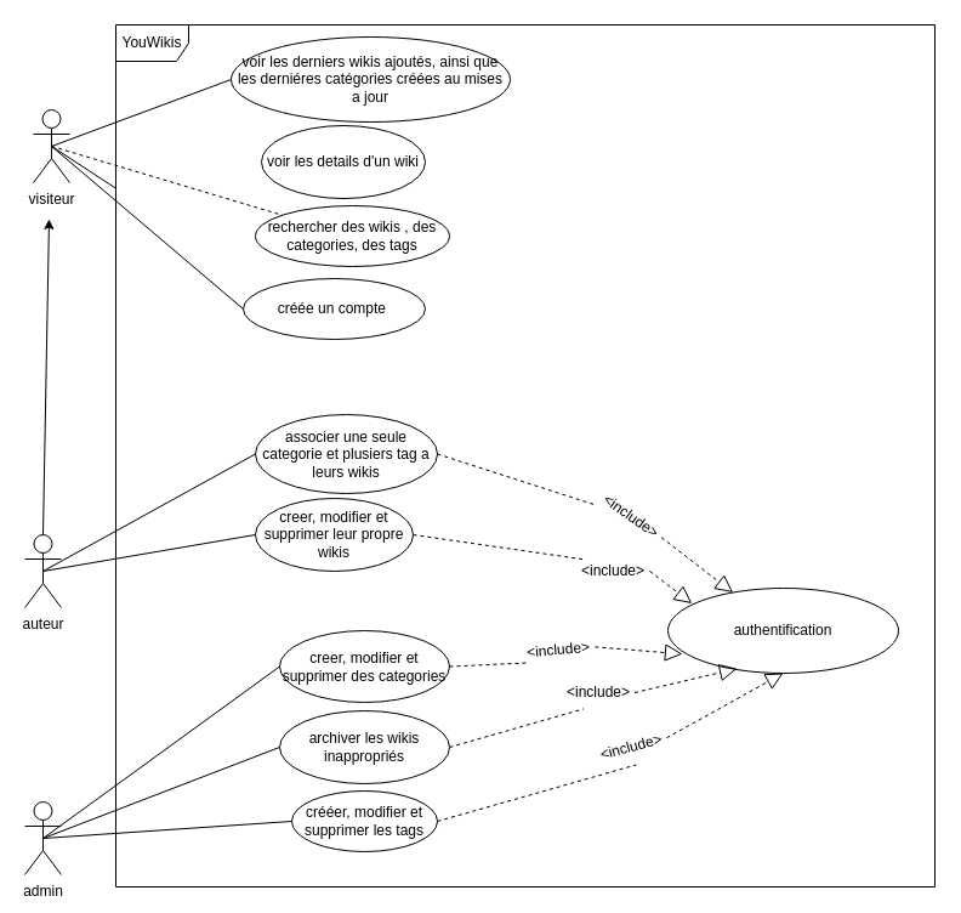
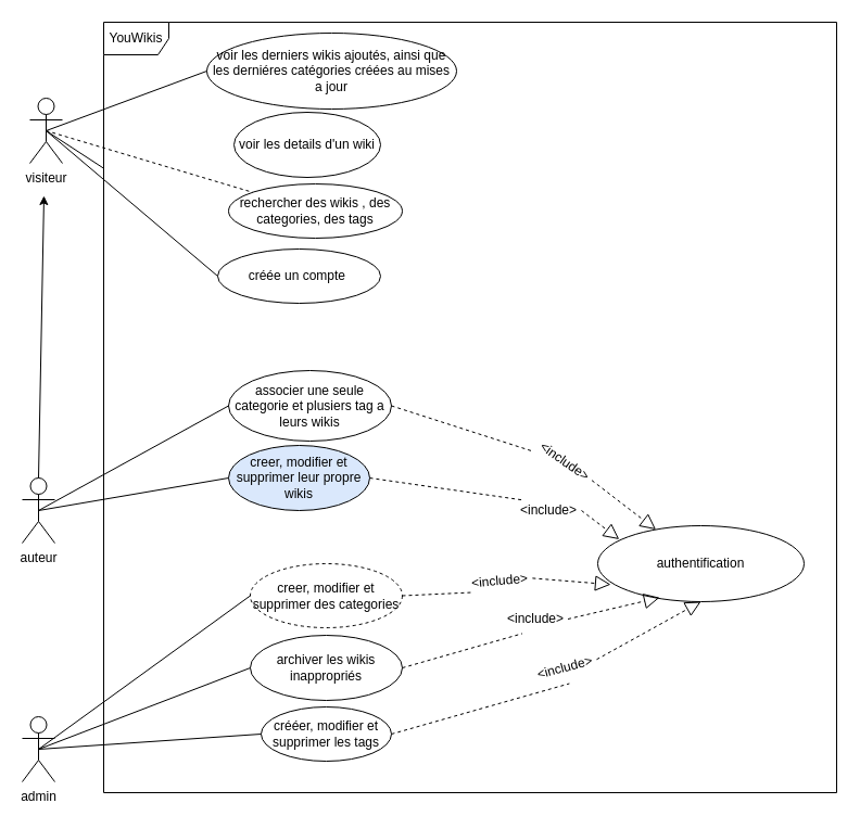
  <mxCell id="0" />
  <mxCell id="1" parent="0" />
  <mxCell id="2" value="visiteur" style="shape=umlActor;verticalLabelPosition=bottom;verticalAlign=top;html=1;" parent="1" vertex="1"><mxGeometry x="27" y="90" width="30" height="60" as="geometry" /></mxCell>
  <mxCell id="3" value="auteur" style="shape=umlActor;verticalLabelPosition=bottom;verticalAlign=top;html=1;" parent="1" vertex="1"><mxGeometry x="20" y="440" width="30" height="60" as="geometry" /></mxCell>
  <mxCell id="4" value="admin" style="shape=umlActor;verticalLabelPosition=bottom;verticalAlign=top;html=1;" parent="1" vertex="1"><mxGeometry x="20" y="660" width="30" height="60" as="geometry" /></mxCell>
  <mxCell id="5" value="YouWikis" style="shape=umlFrame;whiteSpace=wrap;html=1;" parent="1" vertex="1"><mxGeometry x="95" width="675" height="710" as="geometry" y="20" /></mxCell>
  <mxCell id="6" value="voir les derniers wikis ajoutés, ainsi que les derniéres catégories créées au mises a jour" style="ellipse;whiteSpace=wrap;html=1;" parent="1" vertex="1"><mxGeometry x="190" y="30" width="230" height="70" as="geometry" /></mxCell>
  <mxCell id="7" value="voir les details d'un wiki" style="ellipse;whiteSpace=wrap;html=1;" parent="1" vertex="1"><mxGeometry x="215" y="103" width="135" height="60" as="geometry" /></mxCell>
  <mxCell id="8" value="rechercher des wikis , des categories, des tags" style="ellipse;whiteSpace=wrap;html=1;" parent="1" vertex="1"><mxGeometry x="210" y="169" width="160" height="50" as="geometry" /></mxCell>
  <mxCell id="9" value="créée un compte&amp;nbsp;" style="ellipse;whiteSpace=wrap;html=1;" parent="1" vertex="1"><mxGeometry x="200" y="229" width="150" height="50" as="geometry" /></mxCell>
  <mxCell id="10" value="associer une seule categorie et plusiers tag a leurs wikis" style="ellipse;whiteSpace=wrap;html=1;" parent="1" vertex="1"><mxGeometry x="210" y="341" width="150" height="65" as="geometry" /></mxCell>
- <mxCell id="11" value="creer, modifier et supprimer leur propre wikis" style="ellipse;whiteSpace=wrap;html=1;" parent="1" vertex="1"><mxGeometry x="210" y="410" width="130" height="60" as="geometry" /></mxCell>
- <mxCell id="12" value="creer, modifier et supprimer des categories" style="ellipse;whiteSpace=wrap;html=1;" parent="1" vertex="1"><mxGeometry x="230" y="519" width="140" height="59" as="geometry" /></mxCell>
+ <mxCell id="11" value="creer, modifier et supprimer leur propre wikis" style="ellipse;whiteSpace=wrap;html=1;fillColor=#dae8fc;" parent="1" vertex="1"><mxGeometry x="210" y="410" width="130" height="60" as="geometry" /></mxCell>
+ <mxCell id="12" value="creer, modifier et supprimer des categories" style="ellipse;whiteSpace=wrap;html=1;dashed=1;" parent="1" vertex="1"><mxGeometry x="230" y="519" width="140" height="59" as="geometry" /></mxCell>
  <mxCell id="13" value="crééer, modifier et supprimer les tags" style="ellipse;whiteSpace=wrap;html=1;" parent="1" vertex="1"><mxGeometry x="240" y="651" width="120" height="50" as="geometry" /></mxCell>
  <mxCell id="14" value="archiver les wikis inappropriés" style="ellipse;whiteSpace=wrap;html=1;" parent="1" vertex="1"><mxGeometry x="230" y="585" width="140" height="60" as="geometry" /></mxCell>
  <mxCell id="15" value="authentification" style="ellipse;whiteSpace=wrap;html=1;" parent="1" vertex="1"><mxGeometry x="550" y="484" width="190" height="70" as="geometry" /></mxCell>
  <mxCell id="16" value="" style="endArrow=none;html=1;exitX=0.5;exitY=0.5;exitDx=0;exitDy=0;exitPerimeter=0;entryX=0;entryY=0.5;entryDx=0;entryDy=0;" parent="1" source="2" target="6" edge="1"><mxGeometry width="50" height="50" relative="1" as="geometry"><mxPoint x="330" y="340" as="sourcePoint" /><mxPoint x="380" y="290" as="targetPoint" /></mxGeometry></mxCell>
  <mxCell id="17" value="" style="endArrow=none;html=1;exitX=0.5;exitY=0.5;exitDx=0;exitDy=0;exitPerimeter=0;dashed=1;" parent="1" source="2" target="8" edge="1"><mxGeometry width="50" height="50" relative="1" as="geometry"><mxPoint x="55" y="130" as="sourcePoint" /><mxPoint x="200" y="75" as="targetPoint" /></mxGeometry></mxCell>
  <mxCell id="18" value="" style="endArrow=none;html=1;exitX=0.5;exitY=0.5;exitDx=0;exitDy=0;exitPerimeter=0;entryX=0;entryY=0.5;entryDx=0;entryDy=0;" parent="1" source="2" target="9" edge="1"><mxGeometry width="50" height="50" relative="1" as="geometry"><mxPoint x="55" y="130" as="sourcePoint" /><mxPoint x="254.085" y="218.142" as="targetPoint" /></mxGeometry></mxCell>
  <mxCell id="19" value="" style="endArrow=none;html=1;exitX=0.5;exitY=0.5;exitDx=0;exitDy=0;exitPerimeter=0;" parent="1" source="2" target="5" edge="1"><mxGeometry width="50" height="50" relative="1" as="geometry"><mxPoint x="65" y="140" as="sourcePoint" /><mxPoint x="210" y="85" as="targetPoint" /></mxGeometry></mxCell>
  <mxCell id="20" value="" style="endArrow=classic;html=1;exitX=0.5;exitY=0;exitDx=0;exitDy=0;exitPerimeter=0;" parent="1" source="3" edge="1"><mxGeometry width="50" height="50" relative="1" as="geometry"><mxPoint x="150" y="340" as="sourcePoint" /><mxPoint x="40" y="180" as="targetPoint" /></mxGeometry></mxCell>
  <mxCell id="21" value="" style="endArrow=none;html=1;exitX=0.5;exitY=0.5;exitDx=0;exitDy=0;exitPerimeter=0;entryX=0;entryY=0.5;entryDx=0;entryDy=0;" parent="1" source="3" target="10" edge="1"><mxGeometry width="50" height="50" relative="1" as="geometry"><mxPoint x="260" y="480" as="sourcePoint" /><mxPoint x="310" y="430" as="targetPoint" /></mxGeometry></mxCell>
  <mxCell id="22" value="" style="endArrow=none;html=1;entryX=0;entryY=0.5;entryDx=0;entryDy=0;exitX=0.5;exitY=0.5;exitDx=0;exitDy=0;exitPerimeter=0;" parent="1" source="3" target="11" edge="1"><mxGeometry width="50" height="50" relative="1" as="geometry"><mxPoint x="60" y="480" as="sourcePoint" /><mxPoint x="220" y="440" as="targetPoint" /></mxGeometry></mxCell>
  <mxCell id="23" value="" style="endArrow=none;html=1;entryX=0;entryY=0.5;entryDx=0;entryDy=0;exitX=0.5;exitY=0.5;exitDx=0;exitDy=0;exitPerimeter=0;" parent="1" source="4" target="14" edge="1"><mxGeometry width="50" height="50" relative="1" as="geometry"><mxPoint x="45" y="480" as="sourcePoint" /><mxPoint x="240" y="525" as="targetPoint" /></mxGeometry></mxCell>
  <mxCell id="24" value="" style="endArrow=none;html=1;entryX=0;entryY=0.5;entryDx=0;entryDy=0;exitX=0.5;exitY=0.5;exitDx=0;exitDy=0;exitPerimeter=0;" parent="1" source="4" target="13" edge="1"><mxGeometry width="50" height="50" relative="1" as="geometry"><mxPoint x="55" y="490" as="sourcePoint" /><mxPoint x="250" y="535" as="targetPoint" /></mxGeometry></mxCell>
  <mxCell id="25" value="" style="endArrow=none;html=1;entryX=0;entryY=0.5;entryDx=0;entryDy=0;exitX=0.5;exitY=0.5;exitDx=0;exitDy=0;exitPerimeter=0;" parent="1" source="4" target="12" edge="1"><mxGeometry width="50" height="50" relative="1" as="geometry"><mxPoint x="65" y="500" as="sourcePoint" /><mxPoint x="260" y="545" as="targetPoint" /></mxGeometry></mxCell>
  <mxCell id="26" value="" style="endArrow=block;dashed=1;endFill=0;endSize=12;html=1;exitX=1;exitY=0.5;exitDx=0;exitDy=0;startArrow=none;" parent="1" source="40" target="15" edge="1"><mxGeometry width="160" relative="1" as="geometry"><mxPoint x="430" y="440" as="sourcePoint" /><mxPoint x="590" y="440" as="targetPoint" /></mxGeometry></mxCell>
  <mxCell id="27" value="" style="endArrow=block;dashed=1;endFill=0;endSize=12;html=1;exitX=1;exitY=0.5;exitDx=0;exitDy=0;entryX=0.104;entryY=0.179;entryDx=0;entryDy=0;entryPerimeter=0;startArrow=none;" parent="1" source="38" target="15" edge="1"><mxGeometry width="160" relative="1" as="geometry"><mxPoint x="410" y="440" as="sourcePoint" /><mxPoint x="581.744" y="563.839" as="targetPoint" /></mxGeometry></mxCell>
  <mxCell id="28" value="" style="endArrow=block;dashed=1;endFill=0;endSize=12;html=1;exitX=1;exitY=0.5;exitDx=0;exitDy=0;entryX=0.5;entryY=1;entryDx=0;entryDy=0;startArrow=none;" parent="1" source="36" target="15" edge="1"><mxGeometry width="160" relative="1" as="geometry"><mxPoint x="430" y="525" as="sourcePoint" /><mxPoint x="549.76" y="572.53" as="targetPoint" /></mxGeometry></mxCell>
  <mxCell id="29" value="" style="endArrow=block;dashed=1;endFill=0;endSize=12;html=1;exitX=1;exitY=0.5;exitDx=0;exitDy=0;entryX=0.3;entryY=0.946;entryDx=0;entryDy=0;entryPerimeter=0;startArrow=none;" parent="1" source="32" target="15" edge="1"><mxGeometry width="160" relative="1" as="geometry"><mxPoint x="440" y="535" as="sourcePoint" /><mxPoint x="559.76" y="582.53" as="targetPoint" /></mxGeometry></mxCell>
  <mxCell id="30" value="" style="endArrow=block;dashed=1;endFill=0;endSize=12;html=1;exitX=1;exitY=0.5;exitDx=0;exitDy=0;entryX=0.063;entryY=0.774;entryDx=0;entryDy=0;entryPerimeter=0;startArrow=none;" parent="1" source="34" target="15" edge="1"><mxGeometry width="160" relative="1" as="geometry"><mxPoint x="450" y="545" as="sourcePoint" /><mxPoint x="569.76" y="592.53" as="targetPoint" /></mxGeometry></mxCell>
  <mxCell id="31" value="" style="endArrow=none;dashed=1;endFill=0;endSize=12;html=1;exitX=1;exitY=0.5;exitDx=0;exitDy=0;entryX=0.3;entryY=0.946;entryDx=0;entryDy=0;entryPerimeter=0;" parent="1" source="14" target="32" edge="1"><mxGeometry width="160" relative="1" as="geometry"><mxPoint x="420" y="695" as="sourcePoint" /><mxPoint x="577" y="616.22" as="targetPoint" /></mxGeometry></mxCell>
  <mxCell id="32" value="&amp;lt;include&amp;gt;" style="text;html=1;strokeColor=none;fillColor=none;align=center;verticalAlign=middle;whiteSpace=wrap;rounded=0;rotation=0;" parent="1" vertex="1"><mxGeometry x="462.5" y="555" width="60" height="30" as="geometry" /></mxCell>
  <mxCell id="33" value="" style="endArrow=none;dashed=1;endFill=0;endSize=12;html=1;exitX=1;exitY=0.5;exitDx=0;exitDy=0;entryX=0.063;entryY=0.774;entryDx=0;entryDy=0;entryPerimeter=0;" parent="1" source="12" target="34" edge="1"><mxGeometry width="160" relative="1" as="geometry"><mxPoint x="420" y="615" as="sourcePoint" /><mxPoint x="531.97" y="604.18" as="targetPoint" /></mxGeometry></mxCell>
  <mxCell id="34" value="&amp;lt;include&amp;gt;" style="text;html=1;strokeColor=none;fillColor=none;align=center;verticalAlign=middle;whiteSpace=wrap;rounded=0;rotation=-5;" parent="1" vertex="1"><mxGeometry x="430" y="520" width="60" height="30" as="geometry" /></mxCell>
  <mxCell id="35" value="" style="endArrow=none;dashed=1;endFill=0;endSize=12;html=1;exitX=1;exitY=0.5;exitDx=0;exitDy=0;entryX=0.5;entryY=1;entryDx=0;entryDy=0;" parent="1" source="13" target="36" edge="1"><mxGeometry width="160" relative="1" as="geometry"><mxPoint x="430" y="785" as="sourcePoint" /><mxPoint x="615" y="620" as="targetPoint" /></mxGeometry></mxCell>
  <mxCell id="36" value="&amp;lt;include&amp;gt;" style="text;html=1;strokeColor=none;fillColor=none;align=center;verticalAlign=middle;whiteSpace=wrap;rounded=0;rotation=-15;" parent="1" vertex="1"><mxGeometry x="490" y="600" width="60" height="30" as="geometry" /></mxCell>
  <mxCell id="37" value="" style="endArrow=none;dashed=1;endFill=0;endSize=12;html=1;exitX=1;exitY=0.5;exitDx=0;exitDy=0;entryX=0.104;entryY=0.179;entryDx=0;entryDy=0;entryPerimeter=0;" parent="1" source="11" target="38" edge="1"><mxGeometry width="160" relative="1" as="geometry"><mxPoint x="420" y="515" as="sourcePoint" /><mxPoint x="539.76" y="562.53" as="targetPoint" /></mxGeometry></mxCell>
  <mxCell id="38" value="&amp;lt;include&amp;gt;" style="text;html=1;strokeColor=none;fillColor=none;align=center;verticalAlign=middle;whiteSpace=wrap;rounded=0;rotation=0;" parent="1" vertex="1"><mxGeometry x="475" y="455" width="60" height="30" as="geometry" /></mxCell>
  <mxCell id="39" value="" style="endArrow=none;dashed=1;endFill=0;endSize=12;html=1;exitX=1;exitY=0.5;exitDx=0;exitDy=0;" parent="1" source="10" target="40" edge="1"><mxGeometry width="160" relative="1" as="geometry"><mxPoint x="400" y="430" as="sourcePoint" /><mxPoint x="571.725" y="553.842" as="targetPoint" /></mxGeometry></mxCell>
  <mxCell id="40" value="&amp;lt;include&amp;gt;" style="text;html=1;strokeColor=none;fillColor=none;align=center;verticalAlign=middle;whiteSpace=wrap;rounded=0;rotation=35;" parent="1" vertex="1"><mxGeometry x="490" y="410" width="60" height="30" as="geometry" /></mxCell>
